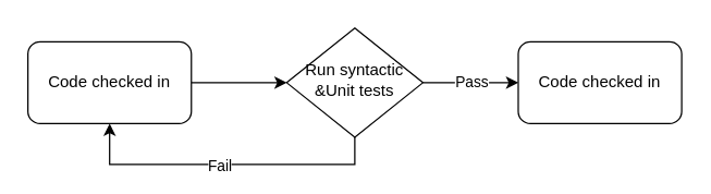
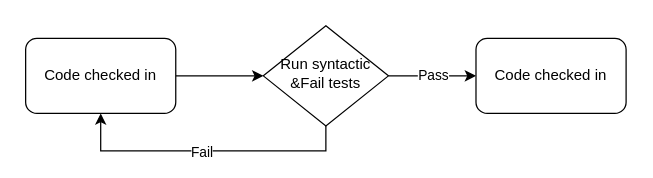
  <mxCell id="0" />
  <mxCell id="1" parent="0" />
  <mxCell id="2" style="edgeStyle=orthogonalEdgeStyle;rounded=0;orthogonalLoop=1;jettySize=auto;html=1;" edge="1" parent="1" source="3" target="8"><mxGeometry relative="1" as="geometry" /></mxCell>
  <mxCell id="3" value="Code checked in" style="rounded=1;whiteSpace=wrap;html=1;" vertex="1" parent="1"><mxGeometry x="20" y="30" width="120" height="60" as="geometry" /></mxCell>
  <mxCell id="4" style="edgeStyle=orthogonalEdgeStyle;rounded=0;orthogonalLoop=1;jettySize=auto;html=1;entryX=0.5;entryY=1;entryDx=0;entryDy=0;" edge="1" parent="1" source="8" target="3"><mxGeometry relative="1" as="geometry"><Array as="points"><mxPoint x="260" y="120" /><mxPoint x="80" y="120" /></Array></mxGeometry></mxCell>
  <mxCell id="5" value="&lt;div&gt;Fail&lt;br&gt;&lt;/div&gt;" style="edgeLabel;html=1;align=center;verticalAlign=middle;resizable=0;points=[];" vertex="1" connectable="0" parent="4"><mxGeometry x="0.043" relative="1" as="geometry"><mxPoint as="offset" /></mxGeometry></mxCell>
  <mxCell id="6" style="edgeStyle=orthogonalEdgeStyle;rounded=0;orthogonalLoop=1;jettySize=auto;html=1;exitX=1;exitY=0.5;exitDx=0;exitDy=0;" edge="1" parent="1" source="8" target="9"><mxGeometry relative="1" as="geometry" /></mxCell>
  <mxCell id="7" value="Pass" style="edgeLabel;html=1;align=center;verticalAlign=middle;resizable=0;points=[];" vertex="1" connectable="0" parent="6"><mxGeometry y="1" relative="1" as="geometry"><mxPoint as="offset" /></mxGeometry></mxCell>
- <mxCell id="8" value="Run syntactic &amp;amp;Unit tests" style="rhombus;whiteSpace=wrap;html=1;shadow=0;fontFamily=Helvetica;fontSize=12;align=center;strokeWidth=1;spacing=6;spacingTop=-4;" vertex="1" parent="1"><mxGeometry x="210" y="20" width="100" height="80" as="geometry" /></mxCell>
+ <mxCell id="8" value="Run syntactic &amp;amp;Fail tests" style="rhombus;whiteSpace=wrap;html=1;shadow=0;fontFamily=Helvetica;fontSize=12;align=center;strokeWidth=1;spacing=6;spacingTop=-4;" vertex="1" parent="1"><mxGeometry x="210" y="20" width="100" height="80" as="geometry" /></mxCell>
  <mxCell id="9" value="Code checked in" style="rounded=1;whiteSpace=wrap;html=1;" vertex="1" parent="1"><mxGeometry x="380" y="30" width="120" height="60" as="geometry" /></mxCell>
